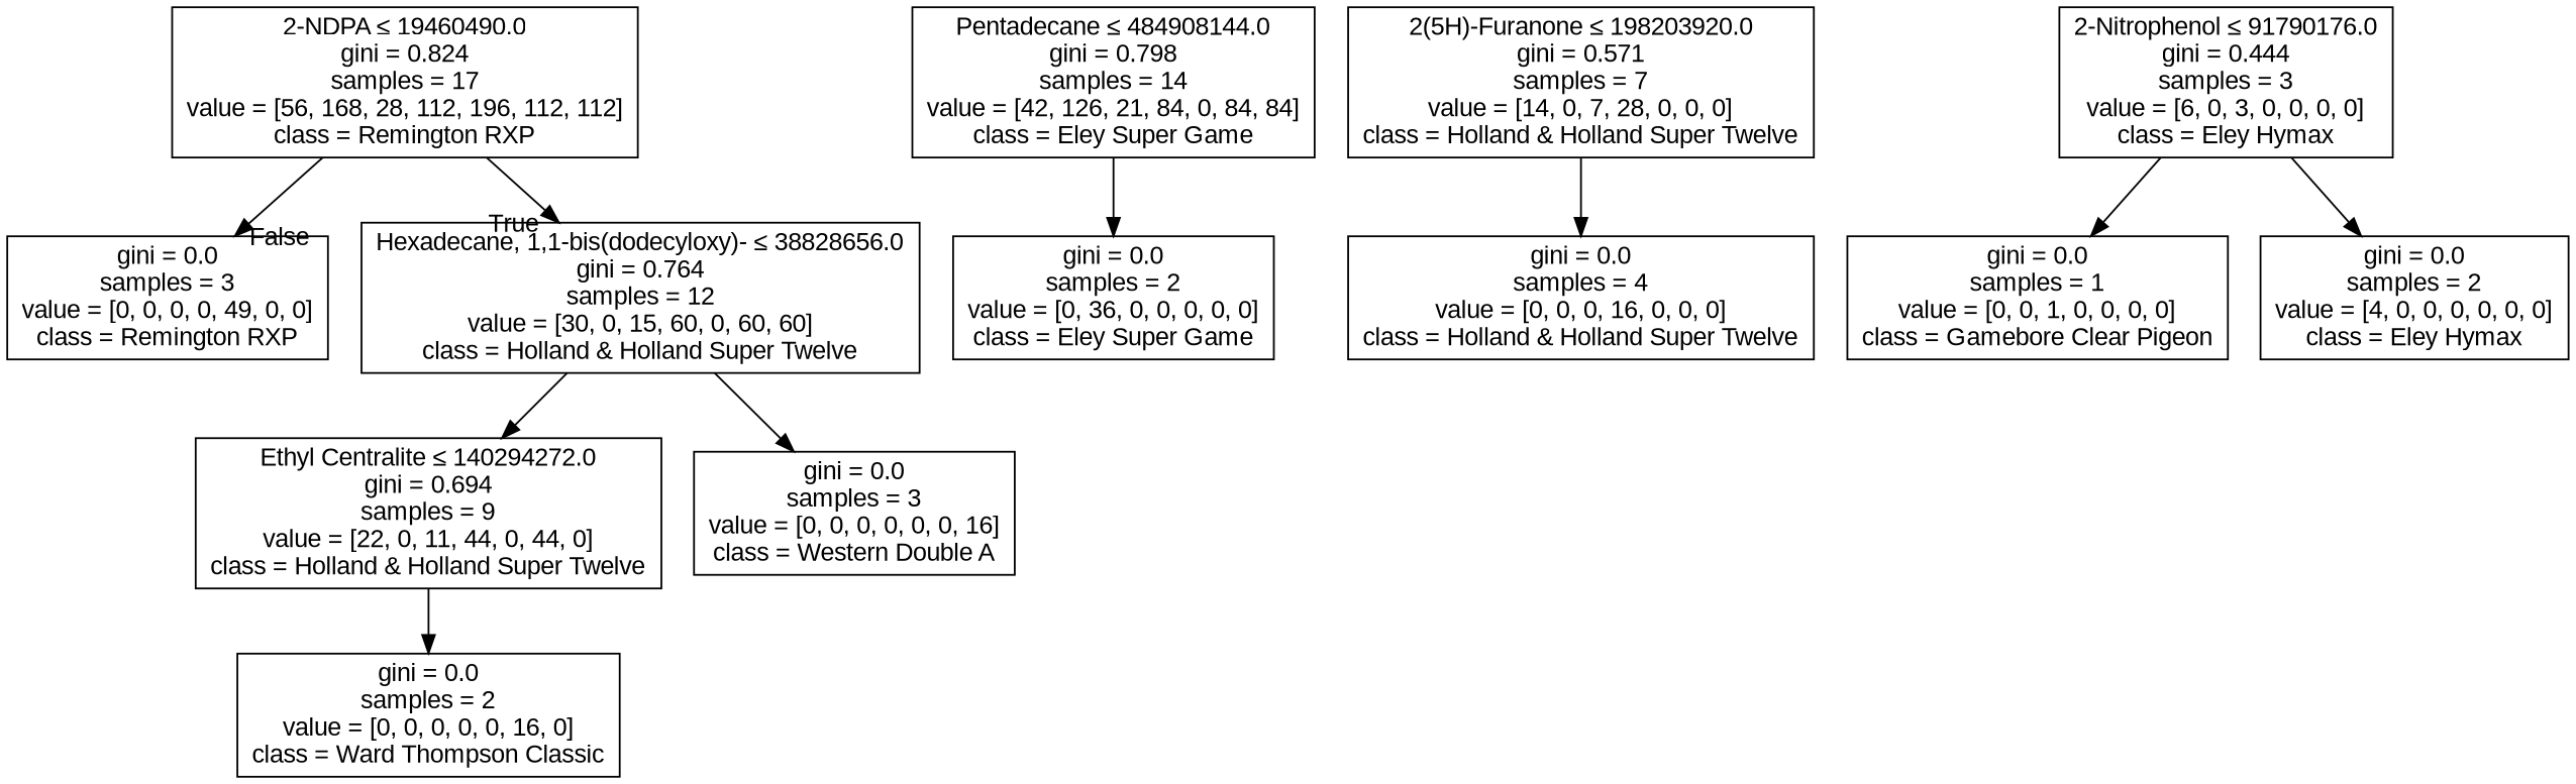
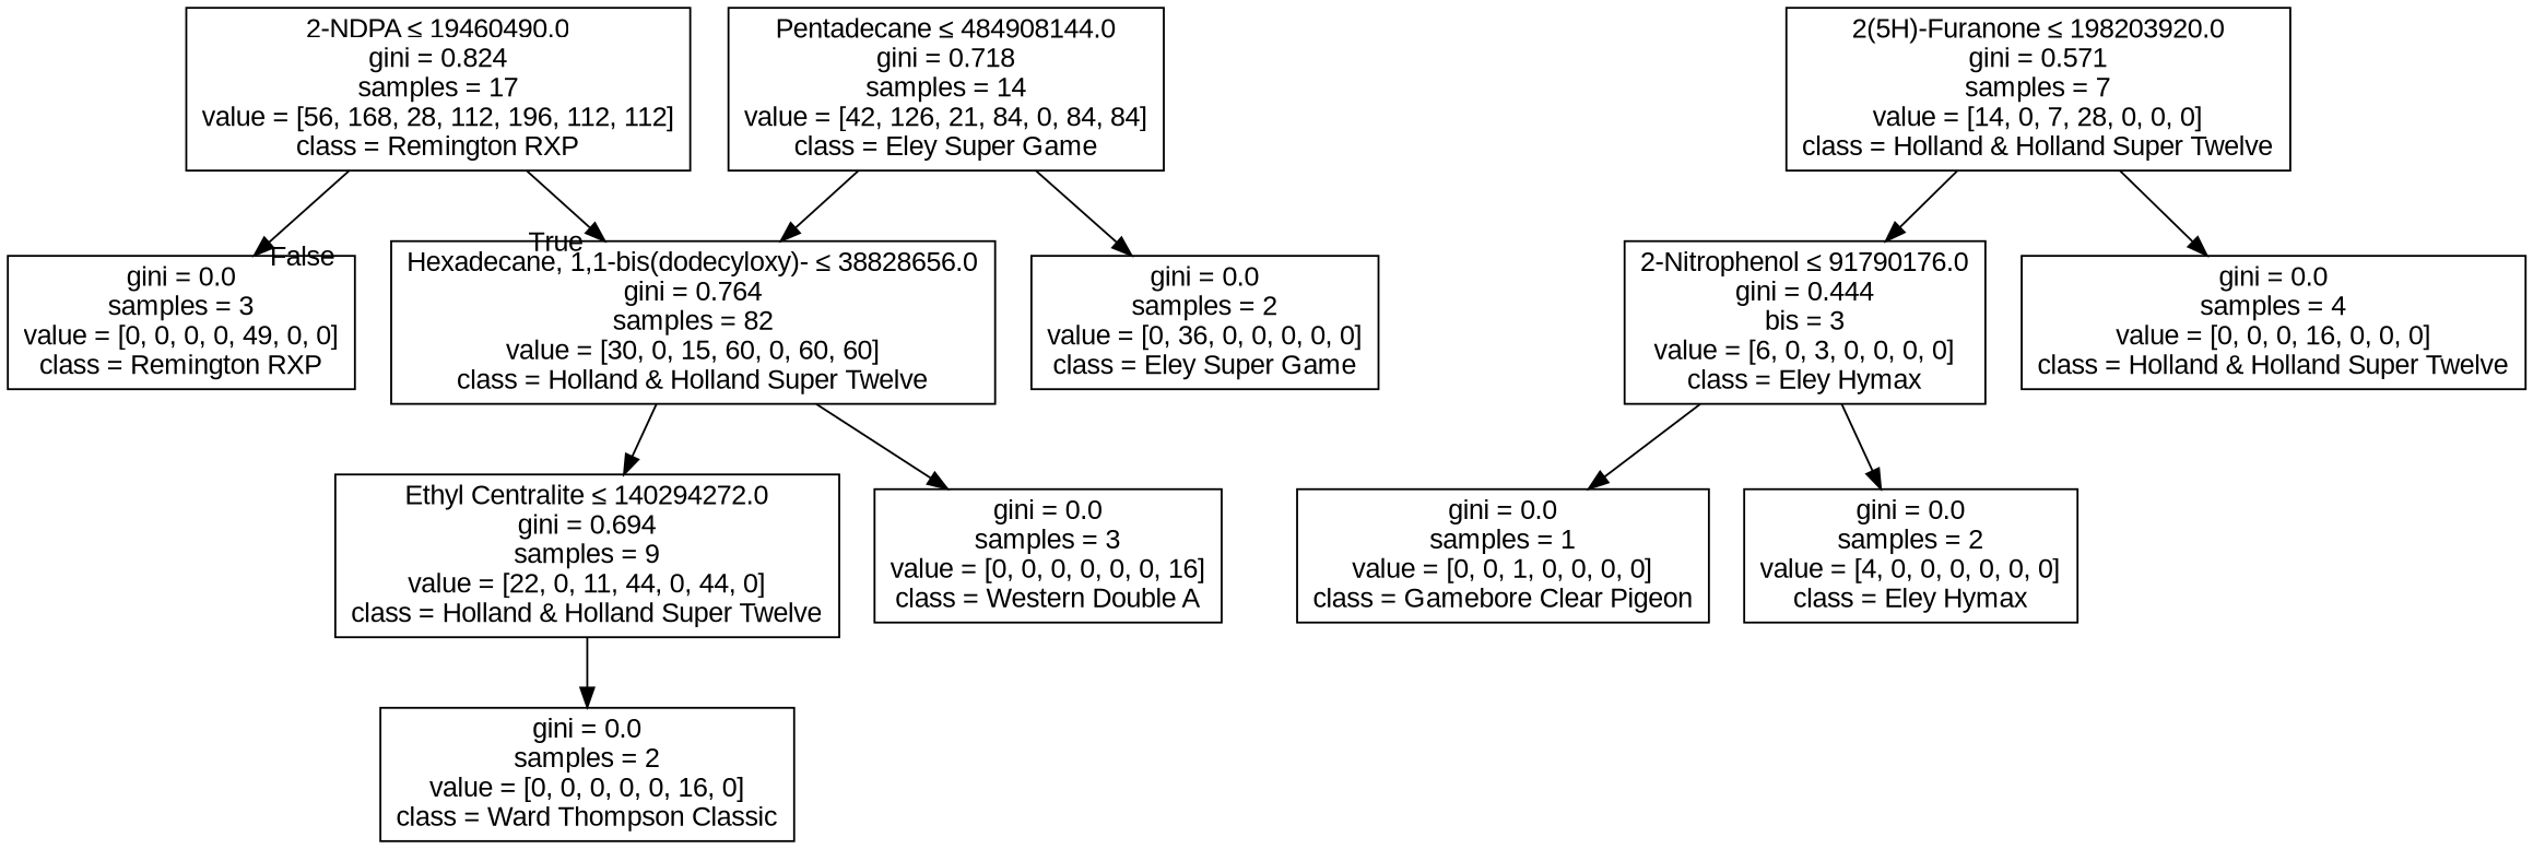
  digraph {
    fontname="Liberation Sans"
    node [fontname="Liberation Sans" shape=box]
    edge [fontname="Liberation Sans"]
    n1 [label=<2-NDPA &le; 19460490.0<br/>gini = 0.824<br/>samples = 17<br/>value = [56, 168, 28, 112, 196, 112, 112]<br/>class = Remington RXP>]
    n2 [label=<gini = 0.0<br/>samples = 3<br/>value = [0, 0, 0, 0, 49, 0, 0]<br/>class = Remington RXP>]
-   n3 [label=<Hexadecane, 1,1-bis(dodecyloxy)- &le; 38828656.0<br/>gini = 0.764<br/>samples = 12<br/>value = [30, 0, 15, 60, 0, 60, 60]<br/>class = Holland &amp; Holland Super Twelve>]
-   n4 [label=<Pentadecane &le; 484908144.0<br/>gini = 0.798<br/>samples = 14<br/>value = [42, 126, 21, 84, 0, 84, 84]<br/>class = Eley Super Game>]
+   n3 [label=<Hexadecane, 1,1-bis(dodecyloxy)- &le; 38828656.0<br/>gini = 0.764<br/>samples = 82<br/>value = [30, 0, 15, 60, 0, 60, 60]<br/>class = Holland &amp; Holland Super Twelve>]
+   n4 [label=<Pentadecane &le; 484908144.0<br/>gini = 0.718<br/>samples = 14<br/>value = [42, 126, 21, 84, 0, 84, 84]<br/>class = Eley Super Game>]
    n5 [label=<gini = 0.0<br/>samples = 2<br/>value = [0, 36, 0, 0, 0, 0, 0]<br/>class = Eley Super Game>]
    n6 [label=<Ethyl Centralite &le; 140294272.0<br/>gini = 0.694<br/>samples = 9<br/>value = [22, 0, 11, 44, 0, 44, 0]<br/>class = Holland &amp; Holland Super Twelve>]
    n7 [label=<gini = 0.0<br/>samples = 3<br/>value = [0, 0, 0, 0, 0, 0, 16]<br/>class = Western Double A>]
    n8 [label=<gini = 0.0<br/>samples = 2<br/>value = [0, 0, 0, 0, 0, 16, 0]<br/>class = Ward Thompson Classic>]
    n9 [label=<2(5H)-Furanone &le; 198203920.0<br/>gini = 0.571<br/>samples = 7<br/>value = [14, 0, 7, 28, 0, 0, 0]<br/>class = Holland &amp; Holland Super Twelve>]
-   n10 [label=<2-Nitrophenol &le; 91790176.0<br/>gini = 0.444<br/>samples = 3<br/>value = [6, 0, 3, 0, 0, 0, 0]<br/>class = Eley Hymax>]
+   n10 [label=<2-Nitrophenol &le; 91790176.0<br/>gini = 0.444<br/>bis = 3<br/>value = [6, 0, 3, 0, 0, 0, 0]<br/>class = Eley Hymax>]
    n11 [label=<gini = 0.0<br/>samples = 4<br/>value = [0, 0, 0, 16, 0, 0, 0]<br/>class = Holland &amp; Holland Super Twelve>]
    n12 [label=<gini = 0.0<br/>samples = 1<br/>value = [0, 0, 1, 0, 0, 0, 0]<br/>class = Gamebore Clear Pigeon>]
    n13 [label=<gini = 0.0<br/>samples = 2<br/>value = [4, 0, 0, 0, 0, 0, 0]<br/>class = Eley Hymax>]
    n1 -> n2 [headlabel=False labelangle=-45 labeldistance=2.5]
    n1 -> n3 [headlabel=True labelangle=45 labeldistance=2.5]
    n3 -> n6
    n3 -> n7
+   n4 -> n3
    n4 -> n5
    n6 -> n8
+   n9 -> n10
    n9 -> n11
    n10 -> n12
    n10 -> n13
  }
